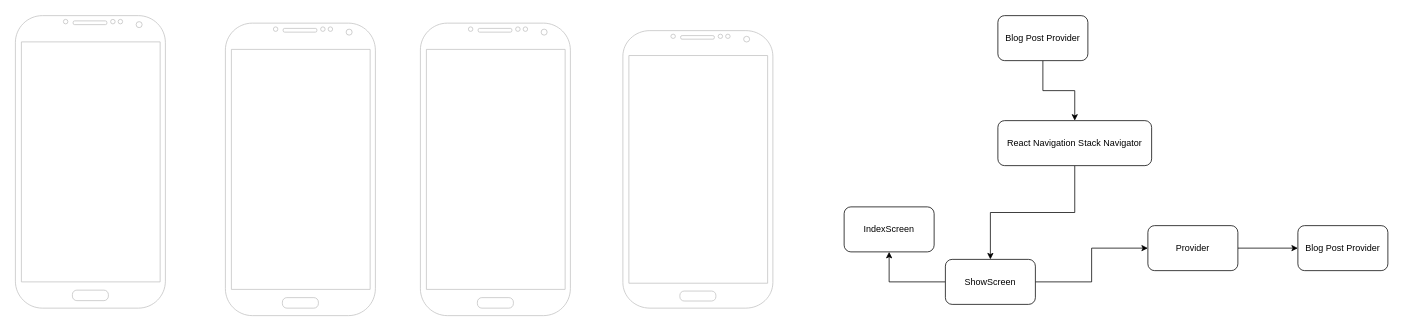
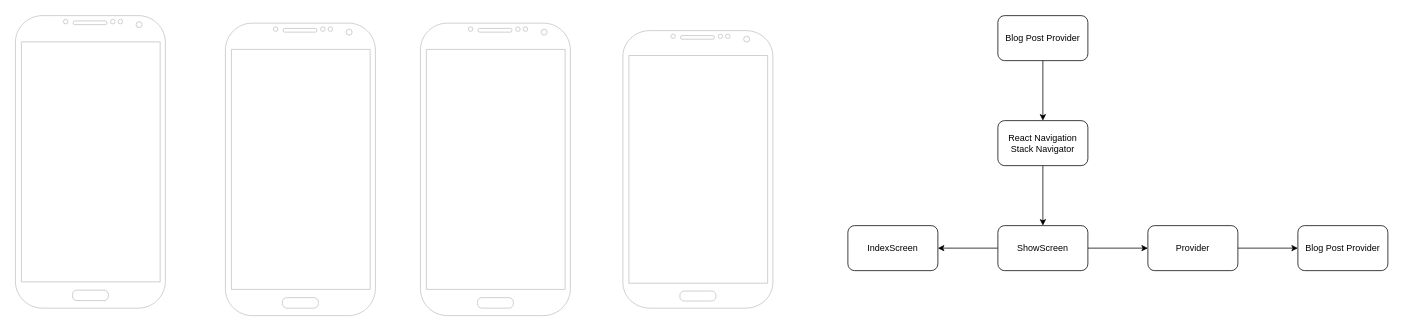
  <mxCell id="0" />
  <mxCell id="1" parent="0" />
  <mxCell id="2" value="" style="verticalLabelPosition=bottom;verticalAlign=top;html=1;shadow=0;dashed=0;strokeWidth=1;shape=mxgraph.android.phone2;strokeColor=#c0c0c0;" parent="1" vertex="1"><mxGeometry x="20" y="20" width="200" height="390" as="geometry" /></mxCell>
  <mxCell id="3" value="" style="verticalLabelPosition=bottom;verticalAlign=top;html=1;shadow=0;dashed=0;strokeWidth=1;shape=mxgraph.android.phone2;strokeColor=#c0c0c0;" parent="1" vertex="1"><mxGeometry x="300" y="30" width="200" height="390" as="geometry" /></mxCell>
  <mxCell id="4" value="" style="verticalLabelPosition=bottom;verticalAlign=top;html=1;shadow=0;dashed=0;strokeWidth=1;shape=mxgraph.android.phone2;strokeColor=#c0c0c0;" parent="1" vertex="1"><mxGeometry x="560" y="30" width="200" height="390" as="geometry" /></mxCell>
  <mxCell id="5" value="" style="verticalLabelPosition=bottom;verticalAlign=top;html=1;shadow=0;dashed=0;strokeWidth=1;shape=mxgraph.android.phone2;strokeColor=#c0c0c0;" parent="1" vertex="1"><mxGeometry x="830" y="40" width="200" height="370" as="geometry" /></mxCell>
  <mxCell id="6" value="" style="edgeStyle=orthogonalEdgeStyle;rounded=0;orthogonalLoop=1;jettySize=auto;html=1;" parent="1" source="7" target="9" edge="1"><mxGeometry relative="1" as="geometry" /></mxCell>
  <mxCell id="7" value="Blog Post Provider" style="rounded=1;whiteSpace=wrap;html=1;" parent="1" vertex="1"><mxGeometry x="1330" y="20" width="120" height="60" as="geometry" /></mxCell>
  <mxCell id="8" value="" style="edgeStyle=orthogonalEdgeStyle;rounded=0;orthogonalLoop=1;jettySize=auto;html=1;" parent="1" source="9" target="12" edge="1"><mxGeometry relative="1" as="geometry" /></mxCell>
- <mxCell id="9" value="React Navigation Stack Navigator" style="rounded=1;whiteSpace=wrap;html=1;" parent="1" vertex="1"><mxGeometry x="1330" y="160" width="205" height="60" as="geometry" /></mxCell>
+ <mxCell id="9" value="React Navigation Stack Navigator" style="rounded=1;whiteSpace=wrap;html=1;" parent="1" vertex="1"><mxGeometry x="1330" y="160" width="120" height="60" as="geometry" /></mxCell>
  <mxCell id="10" value="" style="edgeStyle=orthogonalEdgeStyle;rounded=0;orthogonalLoop=1;jettySize=auto;html=1;" parent="1" source="12" target="13" edge="1"><mxGeometry relative="1" as="geometry" /></mxCell>
  <mxCell id="11" value="" style="edgeStyle=orthogonalEdgeStyle;rounded=0;orthogonalLoop=1;jettySize=auto;html=1;" parent="1" source="12" target="15" edge="1"><mxGeometry relative="1" as="geometry" /></mxCell>
- <mxCell id="12" value="ShowScreen" style="rounded=1;whiteSpace=wrap;html=1;" parent="1" vertex="1"><mxGeometry x="1260" y="345" width="120" height="60" as="geometry" /></mxCell>
- <mxCell id="13" value="IndexScreen" style="rounded=1;whiteSpace=wrap;html=1;" parent="1" vertex="1"><mxGeometry x="1125" y="275" width="120" height="60" as="geometry" /></mxCell>
+ <mxCell id="12" value="ShowScreen" style="rounded=1;whiteSpace=wrap;html=1;" parent="1" vertex="1"><mxGeometry x="1330" y="300" width="120" height="60" as="geometry" /></mxCell>
+ <mxCell id="13" value="IndexScreen" style="rounded=1;whiteSpace=wrap;html=1;" parent="1" vertex="1"><mxGeometry x="1130" y="300" width="120" height="60" as="geometry" /></mxCell>
  <mxCell id="14" value="" style="edgeStyle=orthogonalEdgeStyle;rounded=0;orthogonalLoop=1;jettySize=auto;html=1;" parent="1" source="15" target="16" edge="1"><mxGeometry relative="1" as="geometry" /></mxCell>
  <mxCell id="15" value="Provider" style="rounded=1;whiteSpace=wrap;html=1;" parent="1" vertex="1"><mxGeometry x="1530" y="300" width="120" height="60" as="geometry" /></mxCell>
  <mxCell id="16" value="Blog Post Provider" style="rounded=1;whiteSpace=wrap;html=1;" parent="1" vertex="1"><mxGeometry x="1730" y="300" width="120" height="60" as="geometry" /></mxCell>
